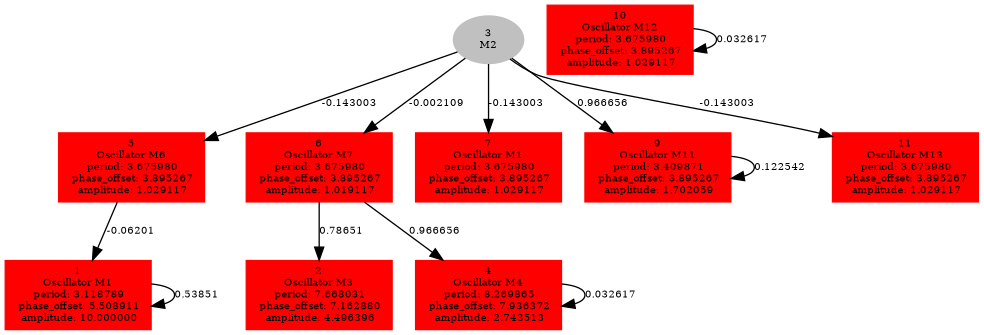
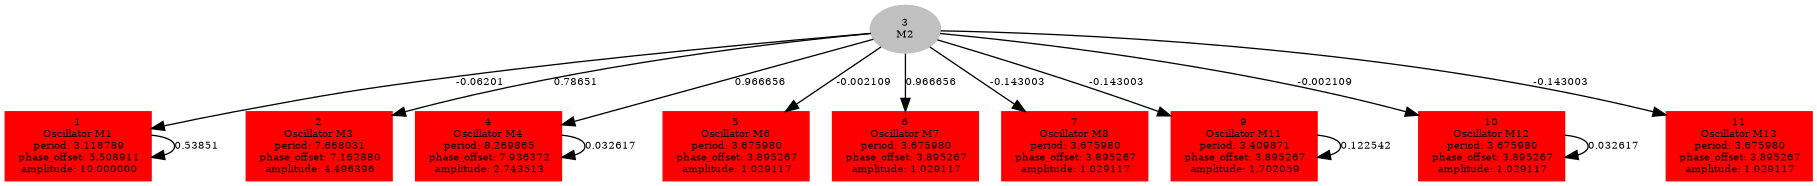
  digraph {
    forcelabels=true
    node [color=red fontsize=8 shape=box style=filled]
    edge [fontsize=8]
    n1 [label=<1<BR />Oscillator M1<BR /> period: 3.118789<BR /> phase_offset: 5.508911<BR /> amplitude: 10.000000>]
    n2 [label=<2<BR />Oscillator M3<BR /> period: 7.668031<BR /> phase_offset: 7.162880<BR /> amplitude: 4.496396>]
    n3 [color=grey label=<3<BR/>M2> shape=""]
    n4 [label=<4<BR />Oscillator M4<BR /> period: 8.269865<BR /> phase_offset: 7.936372<BR /> amplitude: 2.743513>]
    n5 [label=<5<BR />Oscillator M6<BR /> period: 3.675980<BR /> phase_offset: 3.895267<BR /> amplitude: 1.029117>]
-   n6 [label=<6<BR />Oscillator M7<BR /> period: 3.675980<BR /> phase_offset: 3.895267<BR /> amplitude: 1.019117>]
-   n7 [label=<7<BR />Oscillator M1<BR /> period: 3.675980<BR /> phase_offset: 3.895267<BR /> amplitude: 1.029117>]
+   n6 [label=<6<BR />Oscillator M7<BR /> period: 3.675980<BR /> phase_offset: 3.895267<BR /> amplitude: 1.029117>]
+   n7 [label=<7<BR />Oscillator M8<BR /> period: 3.675980<BR /> phase_offset: 3.895267<BR /> amplitude: 1.029117>]
    n8 [label=<9<BR />Oscillator M11<BR /> period: 3.409871<BR /> phase_offset: 3.895267<BR /> amplitude: 1.702059>]
    n9 [label=<10<BR />Oscillator M12<BR /> period: 3.675980<BR /> phase_offset: 3.895267<BR /> amplitude: 1.029117>]
    n10 [label=<11<BR />Oscillator M13<BR /> period: 3.675980<BR /> phase_offset: 3.895267<BR /> amplitude: 1.029117>]
    n1 -> n1 [label="0.53851 "]
-   n5 -> n1 [label="-0.06201 "]
-   n6 -> n2 [label="0.78651 "]
-   n6 -> n4 [label="0.966656 "]
-   n3 -> n5 [label="-0.143003 "]
-   n3 -> n6 [label="-0.002109 "]
+   n3 -> n1 [label="-0.06201 "]
+   n3 -> n2 [label="0.78651 "]
+   n3 -> n4 [label="0.966656 "]
+   n3 -> n5 [label="-0.002109 "]
+   n3 -> n6 [label="0.966656 "]
    n3 -> n7 [label="-0.143003 "]
-   n3 -> n8 [label="0.966656 "]
+   n3 -> n8 [label="-0.143003 "]
+   n3 -> n9 [label="-0.002109 "]
    n3 -> n10 [label="-0.143003 "]
    n4 -> n4 [label="0.032617 "]
    n8 -> n8 [label="0.122542 "]
    n9 -> n9 [label="0.032617 "]
  }
